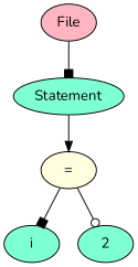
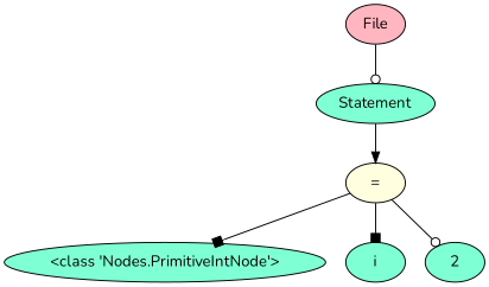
  digraph {
    fontname=Nunito
    node [fillcolor=aquamarine fontname=Nunito style=filled]
    edge [arrowhead=odot fontname=Nunito]
    n1 [fillcolor=lightpink label=File]
    n2 [label=Statement]
    n3 [fillcolor=lightyellow label="="]
+   n4 [label="<class 'Nodes.PrimitiveIntNode'>"]
    n5 [label=i]
    n6 [label=2]
-   n1 -> n2 [arrowhead=box]
+   n1 -> n2
    n2 -> n3 [arrowhead=normal]
+   n3 -> n4 [arrowhead=box]
    n3 -> n5 [arrowhead=box]
    n3 -> n6
  }
